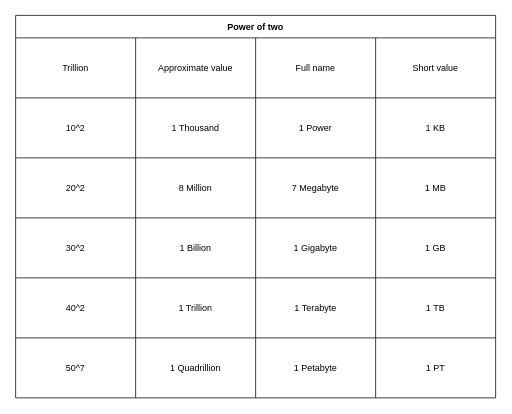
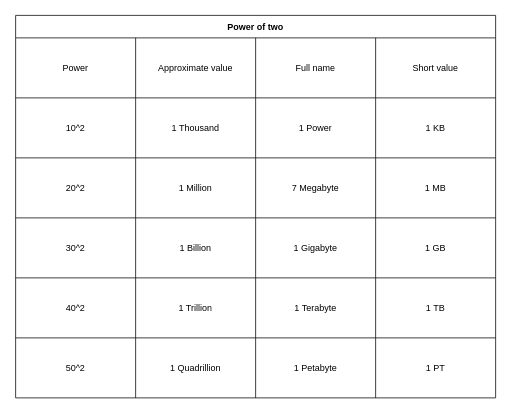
  <mxCell id="0" />
  <mxCell id="1" parent="0" />
  <mxCell id="2" value="Power of two" style="shape=table;startSize=30;container=1;collapsible=0;childLayout=tableLayout;fontStyle=1;align=center;" vertex="1" parent="1"><mxGeometry x="20" y="20" width="640" height="510" as="geometry" /></mxCell>
  <mxCell id="3" style="shape=tableRow;horizontal=0;startSize=0;swimlaneHead=0;swimlaneBody=0;top=0;left=0;bottom=0;right=0;collapsible=0;dropTarget=0;fillColor=none;points=[[0,0.5],[1,0.5]];portConstraint=eastwest;" vertex="1" parent="2"><mxGeometry y="30" width="640" height="80" as="geometry" /></mxCell>
- <mxCell id="4" value="Trillion" style="shape=partialRectangle;html=1;whiteSpace=wrap;connectable=0;fillColor=none;top=0;left=0;bottom=0;right=0;overflow=hidden;" vertex="1" parent="3"><mxGeometry width="160" height="80" as="geometry"><mxRectangle width="160" height="80" as="alternateBounds" /></mxGeometry></mxCell>
+ <mxCell id="4" value="Power" style="shape=partialRectangle;html=1;whiteSpace=wrap;connectable=0;fillColor=none;top=0;left=0;bottom=0;right=0;overflow=hidden;" vertex="1" parent="3"><mxGeometry width="160" height="80" as="geometry"><mxRectangle width="160" height="80" as="alternateBounds" /></mxGeometry></mxCell>
  <mxCell id="5" value="Approximate value" style="shape=partialRectangle;html=1;whiteSpace=wrap;connectable=0;fillColor=none;top=0;left=0;bottom=0;right=0;overflow=hidden;" vertex="1" parent="3"><mxGeometry x="160" width="160" height="80" as="geometry"><mxRectangle width="160" height="80" as="alternateBounds" /></mxGeometry></mxCell>
  <mxCell id="6" value="Full name" style="shape=partialRectangle;html=1;whiteSpace=wrap;connectable=0;fillColor=none;top=0;left=0;bottom=0;right=0;overflow=hidden;" vertex="1" parent="3"><mxGeometry x="320" width="160" height="80" as="geometry"><mxRectangle width="160" height="80" as="alternateBounds" /></mxGeometry></mxCell>
  <mxCell id="7" value="Short value" style="shape=partialRectangle;html=1;whiteSpace=wrap;connectable=0;fillColor=none;top=0;left=0;bottom=0;right=0;overflow=hidden;" vertex="1" parent="3"><mxGeometry x="480" width="160" height="80" as="geometry"><mxRectangle width="160" height="80" as="alternateBounds" /></mxGeometry></mxCell>
  <mxCell id="8" value="" style="shape=tableRow;horizontal=0;startSize=0;swimlaneHead=0;swimlaneBody=0;top=0;left=0;bottom=0;right=0;collapsible=0;dropTarget=0;fillColor=none;points=[[0,0.5],[1,0.5]];portConstraint=eastwest;" vertex="1" parent="2"><mxGeometry y="110" width="640" height="80" as="geometry" /></mxCell>
  <mxCell id="9" value="10^2" style="shape=partialRectangle;html=1;whiteSpace=wrap;connectable=0;fillColor=none;top=0;left=0;bottom=0;right=0;overflow=hidden;" vertex="1" parent="8"><mxGeometry width="160" height="80" as="geometry"><mxRectangle width="160" height="80" as="alternateBounds" /></mxGeometry></mxCell>
  <mxCell id="10" value="1 Thousand" style="shape=partialRectangle;html=1;whiteSpace=wrap;connectable=0;fillColor=none;top=0;left=0;bottom=0;right=0;overflow=hidden;" vertex="1" parent="8"><mxGeometry x="160" width="160" height="80" as="geometry"><mxRectangle width="160" height="80" as="alternateBounds" /></mxGeometry></mxCell>
  <mxCell id="11" value="1 Power" style="shape=partialRectangle;html=1;whiteSpace=wrap;connectable=0;fillColor=none;top=0;left=0;bottom=0;right=0;overflow=hidden;" vertex="1" parent="8"><mxGeometry x="320" width="160" height="80" as="geometry"><mxRectangle width="160" height="80" as="alternateBounds" /></mxGeometry></mxCell>
  <mxCell id="12" value="1 KB" style="shape=partialRectangle;html=1;whiteSpace=wrap;connectable=0;fillColor=none;top=0;left=0;bottom=0;right=0;overflow=hidden;" vertex="1" parent="8"><mxGeometry x="480" width="160" height="80" as="geometry"><mxRectangle width="160" height="80" as="alternateBounds" /></mxGeometry></mxCell>
  <mxCell id="13" value="" style="shape=tableRow;horizontal=0;startSize=0;swimlaneHead=0;swimlaneBody=0;top=0;left=0;bottom=0;right=0;collapsible=0;dropTarget=0;fillColor=none;points=[[0,0.5],[1,0.5]];portConstraint=eastwest;" vertex="1" parent="2"><mxGeometry y="190" width="640" height="80" as="geometry" /></mxCell>
  <mxCell id="14" value="20^2" style="shape=partialRectangle;html=1;whiteSpace=wrap;connectable=0;fillColor=none;top=0;left=0;bottom=0;right=0;overflow=hidden;" vertex="1" parent="13"><mxGeometry width="160" height="80" as="geometry"><mxRectangle width="160" height="80" as="alternateBounds" /></mxGeometry></mxCell>
- <mxCell id="15" value="8 Million" style="shape=partialRectangle;html=1;whiteSpace=wrap;connectable=0;fillColor=none;top=0;left=0;bottom=0;right=0;overflow=hidden;" vertex="1" parent="13"><mxGeometry x="160" width="160" height="80" as="geometry"><mxRectangle width="160" height="80" as="alternateBounds" /></mxGeometry></mxCell>
+ <mxCell id="15" value="1 Million" style="shape=partialRectangle;html=1;whiteSpace=wrap;connectable=0;fillColor=none;top=0;left=0;bottom=0;right=0;overflow=hidden;" vertex="1" parent="13"><mxGeometry x="160" width="160" height="80" as="geometry"><mxRectangle width="160" height="80" as="alternateBounds" /></mxGeometry></mxCell>
  <mxCell id="16" value="7 Megabyte" style="shape=partialRectangle;html=1;whiteSpace=wrap;connectable=0;fillColor=none;top=0;left=0;bottom=0;right=0;overflow=hidden;" vertex="1" parent="13"><mxGeometry x="320" width="160" height="80" as="geometry"><mxRectangle width="160" height="80" as="alternateBounds" /></mxGeometry></mxCell>
  <mxCell id="17" value="1 MB" style="shape=partialRectangle;html=1;whiteSpace=wrap;connectable=0;fillColor=none;top=0;left=0;bottom=0;right=0;overflow=hidden;" vertex="1" parent="13"><mxGeometry x="480" width="160" height="80" as="geometry"><mxRectangle width="160" height="80" as="alternateBounds" /></mxGeometry></mxCell>
  <mxCell id="18" value="" style="shape=tableRow;horizontal=0;startSize=0;swimlaneHead=0;swimlaneBody=0;top=0;left=0;bottom=0;right=0;collapsible=0;dropTarget=0;fillColor=none;points=[[0,0.5],[1,0.5]];portConstraint=eastwest;" vertex="1" parent="2"><mxGeometry y="270" width="640" height="80" as="geometry" /></mxCell>
  <mxCell id="19" value="30^2" style="shape=partialRectangle;html=1;whiteSpace=wrap;connectable=0;fillColor=none;top=0;left=0;bottom=0;right=0;overflow=hidden;" vertex="1" parent="18"><mxGeometry width="160" height="80" as="geometry"><mxRectangle width="160" height="80" as="alternateBounds" /></mxGeometry></mxCell>
  <mxCell id="20" value="1 Billion" style="shape=partialRectangle;html=1;whiteSpace=wrap;connectable=0;fillColor=none;top=0;left=0;bottom=0;right=0;overflow=hidden;" vertex="1" parent="18"><mxGeometry x="160" width="160" height="80" as="geometry"><mxRectangle width="160" height="80" as="alternateBounds" /></mxGeometry></mxCell>
  <mxCell id="21" value="1 Gigabyte" style="shape=partialRectangle;html=1;whiteSpace=wrap;connectable=0;fillColor=none;top=0;left=0;bottom=0;right=0;overflow=hidden;" vertex="1" parent="18"><mxGeometry x="320" width="160" height="80" as="geometry"><mxRectangle width="160" height="80" as="alternateBounds" /></mxGeometry></mxCell>
  <mxCell id="22" value="1 GB" style="shape=partialRectangle;html=1;whiteSpace=wrap;connectable=0;fillColor=none;top=0;left=0;bottom=0;right=0;overflow=hidden;" vertex="1" parent="18"><mxGeometry x="480" width="160" height="80" as="geometry"><mxRectangle width="160" height="80" as="alternateBounds" /></mxGeometry></mxCell>
  <mxCell id="23" style="shape=tableRow;horizontal=0;startSize=0;swimlaneHead=0;swimlaneBody=0;top=0;left=0;bottom=0;right=0;collapsible=0;dropTarget=0;fillColor=none;points=[[0,0.5],[1,0.5]];portConstraint=eastwest;" vertex="1" parent="2"><mxGeometry y="350" width="640" height="80" as="geometry" /></mxCell>
  <mxCell id="24" value="40^2" style="shape=partialRectangle;html=1;whiteSpace=wrap;connectable=0;fillColor=none;top=0;left=0;bottom=0;right=0;overflow=hidden;" vertex="1" parent="23"><mxGeometry width="160" height="80" as="geometry"><mxRectangle width="160" height="80" as="alternateBounds" /></mxGeometry></mxCell>
  <mxCell id="25" value="1 Trillion" style="shape=partialRectangle;html=1;whiteSpace=wrap;connectable=0;fillColor=none;top=0;left=0;bottom=0;right=0;overflow=hidden;" vertex="1" parent="23"><mxGeometry x="160" width="160" height="80" as="geometry"><mxRectangle width="160" height="80" as="alternateBounds" /></mxGeometry></mxCell>
  <mxCell id="26" value="1 Terabyte" style="shape=partialRectangle;html=1;whiteSpace=wrap;connectable=0;fillColor=none;top=0;left=0;bottom=0;right=0;overflow=hidden;" vertex="1" parent="23"><mxGeometry x="320" width="160" height="80" as="geometry"><mxRectangle width="160" height="80" as="alternateBounds" /></mxGeometry></mxCell>
  <mxCell id="27" value="1 TB" style="shape=partialRectangle;html=1;whiteSpace=wrap;connectable=0;fillColor=none;top=0;left=0;bottom=0;right=0;overflow=hidden;" vertex="1" parent="23"><mxGeometry x="480" width="160" height="80" as="geometry"><mxRectangle width="160" height="80" as="alternateBounds" /></mxGeometry></mxCell>
  <mxCell id="28" style="shape=tableRow;horizontal=0;startSize=0;swimlaneHead=0;swimlaneBody=0;top=0;left=0;bottom=0;right=0;collapsible=0;dropTarget=0;fillColor=none;points=[[0,0.5],[1,0.5]];portConstraint=eastwest;" vertex="1" parent="2"><mxGeometry y="430" width="640" height="80" as="geometry" /></mxCell>
- <mxCell id="29" value="50^7" style="shape=partialRectangle;html=1;whiteSpace=wrap;connectable=0;fillColor=none;top=0;left=0;bottom=0;right=0;overflow=hidden;" vertex="1" parent="28"><mxGeometry width="160" height="80" as="geometry"><mxRectangle width="160" height="80" as="alternateBounds" /></mxGeometry></mxCell>
+ <mxCell id="29" value="50^2" style="shape=partialRectangle;html=1;whiteSpace=wrap;connectable=0;fillColor=none;top=0;left=0;bottom=0;right=0;overflow=hidden;" vertex="1" parent="28"><mxGeometry width="160" height="80" as="geometry"><mxRectangle width="160" height="80" as="alternateBounds" /></mxGeometry></mxCell>
  <mxCell id="30" value="1 Quadrillion" style="shape=partialRectangle;html=1;whiteSpace=wrap;connectable=0;fillColor=none;top=0;left=0;bottom=0;right=0;overflow=hidden;" vertex="1" parent="28"><mxGeometry x="160" width="160" height="80" as="geometry"><mxRectangle width="160" height="80" as="alternateBounds" /></mxGeometry></mxCell>
  <mxCell id="31" value="1 Petabyte" style="shape=partialRectangle;html=1;whiteSpace=wrap;connectable=0;fillColor=none;top=0;left=0;bottom=0;right=0;overflow=hidden;" vertex="1" parent="28"><mxGeometry x="320" width="160" height="80" as="geometry"><mxRectangle width="160" height="80" as="alternateBounds" /></mxGeometry></mxCell>
  <mxCell id="32" value="1 PT" style="shape=partialRectangle;html=1;whiteSpace=wrap;connectable=0;fillColor=none;top=0;left=0;bottom=0;right=0;overflow=hidden;" vertex="1" parent="28"><mxGeometry x="480" width="160" height="80" as="geometry"><mxRectangle width="160" height="80" as="alternateBounds" /></mxGeometry></mxCell>
